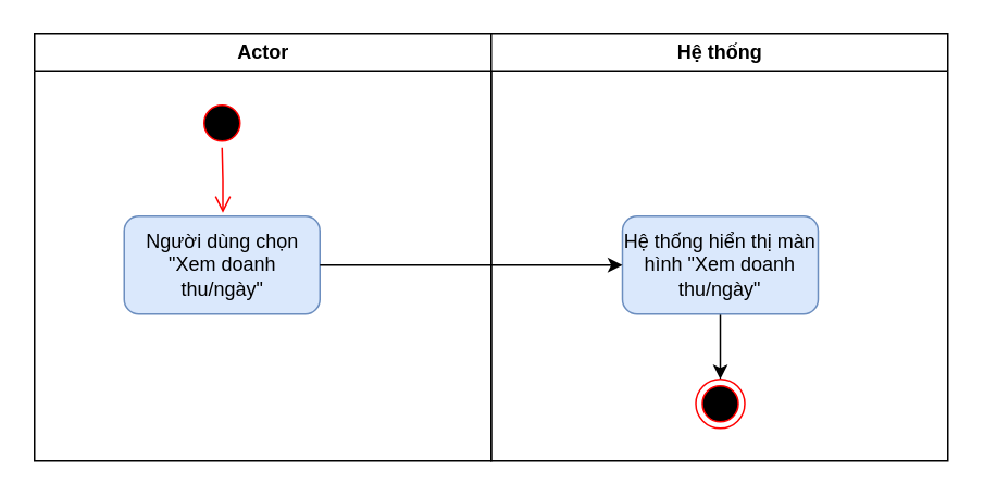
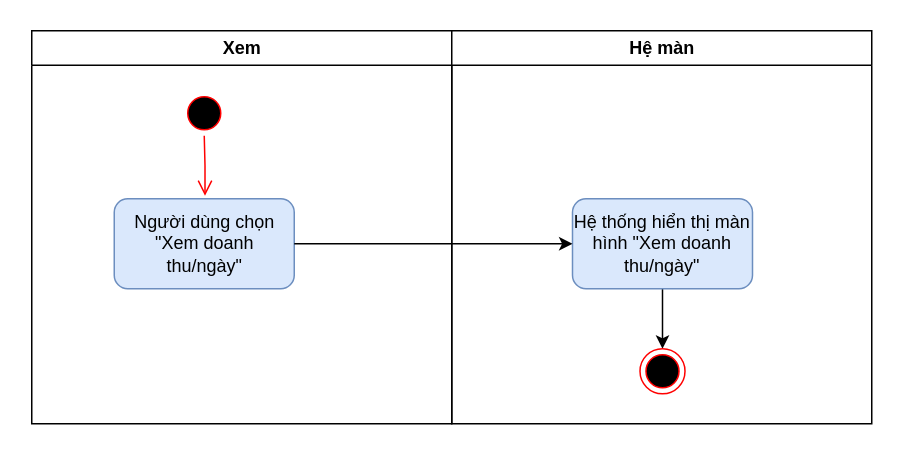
  <mxCell id="0" />
  <mxCell id="1" parent="0" />
- <mxCell id="2" value="Actor" style="swimlane;whiteSpace=wrap" parent="1" vertex="1"><mxGeometry x="20.5" y="20" width="280" height="262" as="geometry" /></mxCell>
+ <mxCell id="2" value="Xem" style="swimlane;whiteSpace=wrap" parent="1" vertex="1"><mxGeometry x="20.5" y="20" width="280" height="262" as="geometry" /></mxCell>
  <mxCell id="3" value="" style="ellipse;shape=startState;fillColor=#000000;strokeColor=#ff0000;" parent="2" vertex="1"><mxGeometry x="100" y="40" width="30" height="30" as="geometry" /></mxCell>
  <mxCell id="4" value="" style="edgeStyle=elbowEdgeStyle;elbow=horizontal;verticalAlign=bottom;endArrow=open;endSize=8;strokeColor=#FF0000;endFill=1;rounded=0" parent="2" source="3" edge="1"><mxGeometry x="100" y="40" as="geometry"><mxPoint x="115.5" y="110" as="targetPoint" /></mxGeometry></mxCell>
  <mxCell id="5" value="Người dùng chọn &quot;Xem doanh thu/ngày&quot;" style="rounded=1;whiteSpace=wrap;html=1;fillColor=#dae8fc;strokeColor=#6c8ebf;" vertex="1" parent="2"><mxGeometry x="55" y="112" width="120" height="60" as="geometry" /></mxCell>
- <mxCell id="6" value="Hệ thống" style="swimlane;whiteSpace=wrap" parent="1" vertex="1"><mxGeometry x="300.5" y="20" width="280" height="262" as="geometry" /></mxCell>
+ <mxCell id="6" value="Hệ màn" style="swimlane;whiteSpace=wrap" parent="1" vertex="1"><mxGeometry x="300.5" y="20" width="280" height="262" as="geometry" /></mxCell>
  <mxCell id="7" style="edgeStyle=orthogonalEdgeStyle;rounded=0;orthogonalLoop=1;jettySize=auto;html=1;exitX=0.5;exitY=1;exitDx=0;exitDy=0;entryX=0.5;entryY=0;entryDx=0;entryDy=0;" edge="1" parent="6" source="8" target="9"><mxGeometry relative="1" as="geometry" /></mxCell>
  <mxCell id="8" value="Hệ thống hiển thị màn hình &quot;Xem doanh thu/ngày&quot;" style="rounded=1;whiteSpace=wrap;html=1;fillColor=#dae8fc;strokeColor=#6c8ebf;" vertex="1" parent="6"><mxGeometry x="80.5" y="112" width="120" height="60" as="geometry" /></mxCell>
  <mxCell id="9" value="" style="ellipse;html=1;shape=endState;fillColor=#000000;strokeColor=#ff0000;" vertex="1" parent="6"><mxGeometry x="125.5" y="212" width="30" height="30" as="geometry" /></mxCell>
  <mxCell id="10" style="edgeStyle=orthogonalEdgeStyle;rounded=0;orthogonalLoop=1;jettySize=auto;html=1;exitX=1;exitY=0.5;exitDx=0;exitDy=0;entryX=0;entryY=0.5;entryDx=0;entryDy=0;" edge="1" parent="1" source="5" target="8"><mxGeometry relative="1" as="geometry" /></mxCell>
